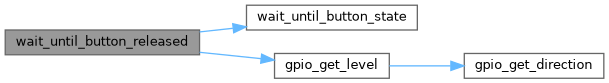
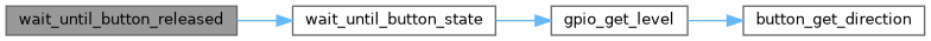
  digraph {
    rankdir=LR
    node [color=grey40 fillcolor=white fontname=Helvetica fontsize=10 shape=box style=filled]
    edge [color=steelblue1 fontname=Helvetica fontsize=10 labelfontname=Helvetica labelfontsize=10 style=solid]
    n1 [color=gray40 fillcolor=grey60 fontcolor=black height=0.2 label=wait_until_button_released width=0.4]
    n2 [height=0.2 label=wait_until_button_state width=0.4]
    n3 [height=0.2 label=gpio_get_level width=0.4]
-   n4 [height=0.2 label=gpio_get_direction width=0.4]
+   n4 [height=0.2 label=button_get_direction width=0.4]
    n1 -> n2
-   n1 -> n3
+   n2 -> n3
    n3 -> n4
  }
